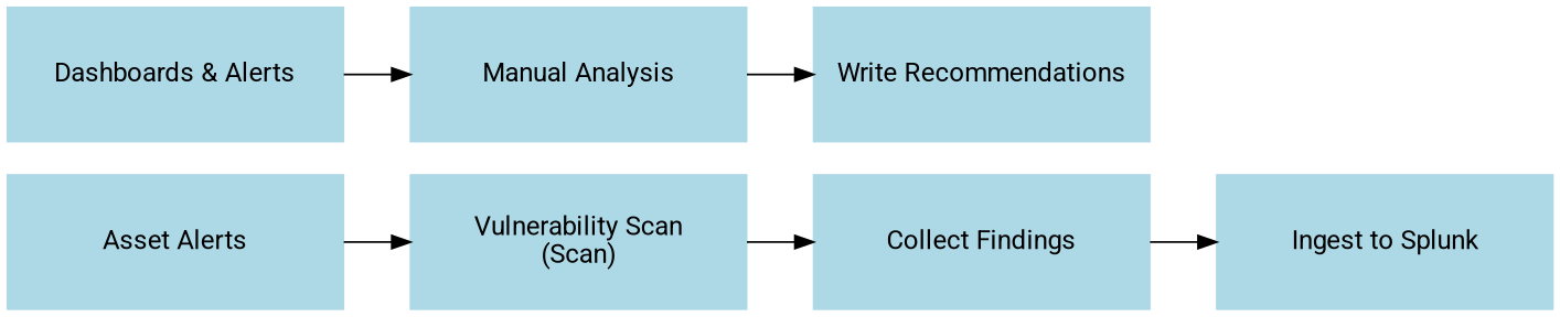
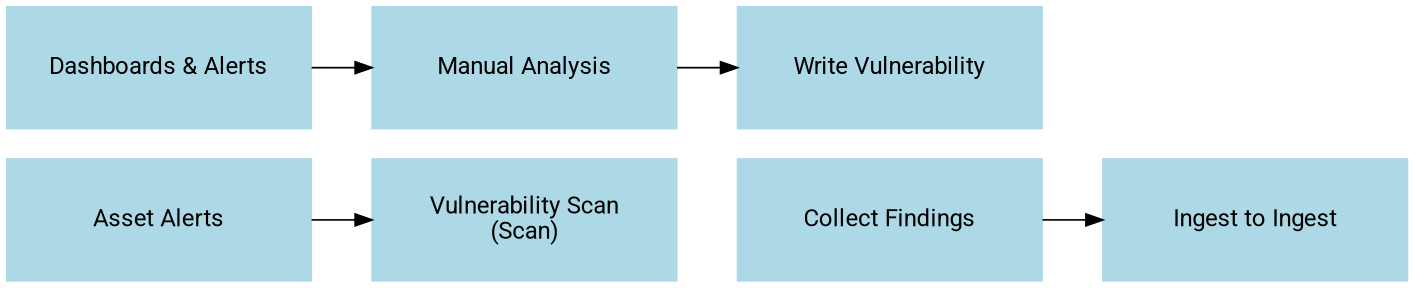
  digraph {
    fontname=Roboto
    rankdir=LR
    node [color=lightblue fontname=Roboto fontsize=14 shape=rectangle style=filled]
    edge [fontname=Roboto]
    n1 [height=1 label="Asset Alerts" width=2.5]
    n2 [height=1 label="Vulnerability Scan\n(Scan)" width=2.5]
    n3 [height=1 label="Collect Findings" width=2.5]
-   n4 [height=1 label="Ingest to Splunk" width=2.5]
+   n4 [height=1 label="Ingest to Ingest" width=2.5]
    n5 [height=1 label="Dashboards & Alerts" width=2.5]
    n6 [height=1 label="Manual Analysis" width=2.5]
-   n7 [height=1 label="Write Recommendations" width=2.5]
+   n7 [height=1 label="Write Vulnerability" width=2.5]
    n1 -> n2
-   n2 -> n3
    n3 -> n4
    n5 -> n6
    n6 -> n7
  }
